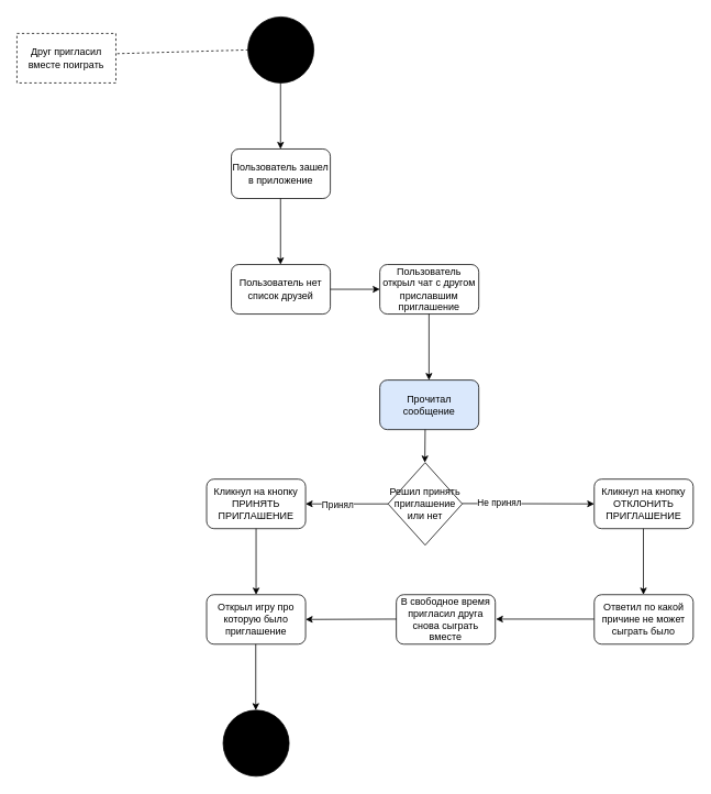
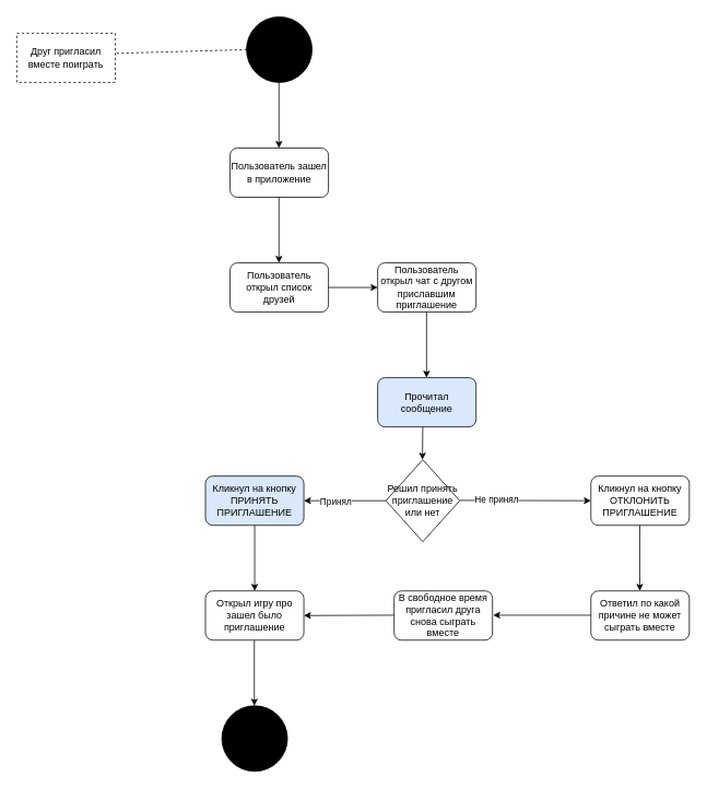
  <mxCell id="0" />
  <mxCell id="1" parent="0" />
  <mxCell id="2" value="" style="ellipse;whiteSpace=wrap;html=1;aspect=fixed;fillColor=#000000;fontColor=#000000;" vertex="1" parent="1"><mxGeometry x="300" y="20" width="80" height="80" as="geometry" /></mxCell>
  <mxCell id="3" value="Друг пригласил вместе поиграть" style="rounded=0;whiteSpace=wrap;html=1;fontColor=#000000;fillColor=#ffffff;dashed=1;" vertex="1" parent="1"><mxGeometry x="20" y="40" width="120" height="60" as="geometry" /></mxCell>
  <mxCell id="4" value="" style="endArrow=none;dashed=1;html=1;rounded=0;fontColor=#000000;entryX=0;entryY=0.5;entryDx=0;entryDy=0;exitX=1.013;exitY=0.409;exitDx=0;exitDy=0;exitPerimeter=0;" edge="1" parent="1" source="3" target="2"><mxGeometry width="50" height="50" relative="1" as="geometry"><mxPoint x="150" y="70" as="sourcePoint" /><mxPoint x="200" y="20" as="targetPoint" /></mxGeometry></mxCell>
  <mxCell id="5" value="" style="endArrow=classic;html=1;rounded=0;fontColor=#000000;" edge="1" parent="1"><mxGeometry width="50" height="50" relative="1" as="geometry"><mxPoint x="339.6" y="100" as="sourcePoint" /><mxPoint x="339.6" y="180" as="targetPoint" /></mxGeometry></mxCell>
  <mxCell id="6" value="Пользователь зашел в приложение" style="rounded=1;whiteSpace=wrap;html=1;fontColor=#000000;fillColor=#ffffff;" vertex="1" parent="1"><mxGeometry x="280" y="180" width="120" height="60" as="geometry" /></mxCell>
  <mxCell id="7" value="" style="endArrow=classic;html=1;rounded=0;fontColor=#000000;" edge="1" parent="1"><mxGeometry width="50" height="50" relative="1" as="geometry"><mxPoint x="339.6" y="240" as="sourcePoint" /><mxPoint x="339.6" y="320" as="targetPoint" /></mxGeometry></mxCell>
- <mxCell id="8" value="Пользователь нет список друзей" style="rounded=1;whiteSpace=wrap;html=1;fontColor=#000000;fillColor=#ffffff;" vertex="1" parent="1"><mxGeometry x="280" y="320" width="120" height="60" as="geometry" /></mxCell>
+ <mxCell id="8" value="Пользователь открыл список друзей" style="rounded=1;whiteSpace=wrap;html=1;fontColor=#000000;fillColor=#ffffff;" vertex="1" parent="1"><mxGeometry x="280" y="320" width="120" height="60" as="geometry" /></mxCell>
  <mxCell id="9" value="" style="endArrow=classic;html=1;rounded=0;fontColor=#000000;exitX=1;exitY=0.5;exitDx=0;exitDy=0;" edge="1" parent="1" source="8"><mxGeometry width="50" height="50" relative="1" as="geometry"><mxPoint x="460" y="270" as="sourcePoint" /><mxPoint x="460" y="350" as="targetPoint" /></mxGeometry></mxCell>
  <mxCell id="10" value="Пользователь открыл чат с другом приславшим приглашение" style="rounded=1;whiteSpace=wrap;html=1;fontColor=#000000;fillColor=#ffffff;" vertex="1" parent="1"><mxGeometry x="460" y="320" width="120" height="60" as="geometry" /></mxCell>
  <mxCell id="11" value="" style="endArrow=classic;html=1;rounded=0;fontColor=#000000;" edge="1" parent="1"><mxGeometry width="50" height="50" relative="1" as="geometry"><mxPoint x="519.6" y="380" as="sourcePoint" /><mxPoint x="519.6" y="460" as="targetPoint" /></mxGeometry></mxCell>
  <mxCell id="12" value="Прочитал сообщение" style="rounded=1;whiteSpace=wrap;html=1;fontColor=#000000;fillColor=#dae8fc;" vertex="1" parent="1"><mxGeometry x="460" y="460" width="120" height="60" as="geometry" /></mxCell>
  <mxCell id="13" value="Решил принять приглашение или нет" style="rhombus;whiteSpace=wrap;html=1;fontColor=#000000;fillColor=#ffffff;" vertex="1" parent="1"><mxGeometry x="470" y="560" width="90" height="100" as="geometry" /></mxCell>
  <mxCell id="14" value="" style="endArrow=classic;html=1;rounded=0;fontColor=#000000;" edge="1" parent="1"><mxGeometry width="50" height="50" relative="1" as="geometry"><mxPoint x="515" y="520" as="sourcePoint" /><mxPoint x="514.6" y="560" as="targetPoint" /></mxGeometry></mxCell>
  <mxCell id="15" value="" style="endArrow=classic;html=1;rounded=0;fontColor=#000000;" edge="1" parent="1"><mxGeometry width="50" height="50" relative="1" as="geometry"><mxPoint x="560" y="609.6" as="sourcePoint" /><mxPoint x="720" y="610" as="targetPoint" /></mxGeometry></mxCell>
  <mxCell id="16" value="Не принял&lt;br&gt;" style="edgeLabel;html=1;align=center;verticalAlign=middle;resizable=0;points=[];fontColor=#000000;" vertex="1" connectable="0" parent="15"><mxGeometry x="-0.451" y="1" relative="1" as="geometry"><mxPoint as="offset" /></mxGeometry></mxCell>
  <mxCell id="17" value="" style="endArrow=classic;html=1;rounded=0;fontColor=#000000;exitX=0;exitY=0.5;exitDx=0;exitDy=0;" edge="1" parent="1" source="13"><mxGeometry width="50" height="50" relative="1" as="geometry"><mxPoint x="420" y="560" as="sourcePoint" /><mxPoint x="370" y="610" as="targetPoint" /></mxGeometry></mxCell>
  <mxCell id="18" value="Принял&lt;br&gt;" style="edgeLabel;html=1;align=center;verticalAlign=middle;resizable=0;points=[];fontColor=#000000;" vertex="1" connectable="0" parent="17"><mxGeometry x="0.246" relative="1" as="geometry"><mxPoint as="offset" /></mxGeometry></mxCell>
- <mxCell id="19" value="Кликнул на кнопку ПРИНЯТЬ ПРИГЛАШЕНИЕ" style="rounded=1;whiteSpace=wrap;html=1;fontColor=#000000;fillColor=#ffffff;" vertex="1" parent="1"><mxGeometry x="250" y="580" width="120" height="60" as="geometry" /></mxCell>
+ <mxCell id="19" value="Кликнул на кнопку ПРИНЯТЬ ПРИГЛАШЕНИЕ" style="rounded=1;whiteSpace=wrap;html=1;fontColor=#000000;fillColor=#dae8fc;" vertex="1" parent="1"><mxGeometry x="250" y="580" width="120" height="60" as="geometry" /></mxCell>
  <mxCell id="20" value="" style="endArrow=classic;html=1;rounded=0;fontColor=#000000;entryX=0.5;entryY=0;entryDx=0;entryDy=0;" edge="1" parent="1" target="21"><mxGeometry width="50" height="50" relative="1" as="geometry"><mxPoint x="310" y="640" as="sourcePoint" /><mxPoint x="309.6" y="680" as="targetPoint" /></mxGeometry></mxCell>
- <mxCell id="21" value="Открыл игру про которую было приглашение" style="rounded=1;whiteSpace=wrap;html=1;fontColor=#000000;fillColor=#ffffff;" vertex="1" parent="1"><mxGeometry x="250" y="720" width="120" height="60" as="geometry" /></mxCell>
+ <mxCell id="21" value="Открыл игру про зашел было приглашение" style="rounded=1;whiteSpace=wrap;html=1;fontColor=#000000;fillColor=#ffffff;" vertex="1" parent="1"><mxGeometry x="250" y="720" width="120" height="60" as="geometry" /></mxCell>
  <mxCell id="22" value="Кликнул на кнопку ОТКЛОНИТЬ ПРИГЛАШЕНИЕ" style="rounded=1;whiteSpace=wrap;html=1;fontColor=#000000;fillColor=#ffffff;" vertex="1" parent="1"><mxGeometry x="720" y="580" width="120" height="60" as="geometry" /></mxCell>
  <mxCell id="23" value="" style="endArrow=classic;html=1;rounded=0;fontColor=#000000;" edge="1" parent="1"><mxGeometry width="50" height="50" relative="1" as="geometry"><mxPoint x="779.6" y="640" as="sourcePoint" /><mxPoint x="779.6" y="720" as="targetPoint" /></mxGeometry></mxCell>
- <mxCell id="24" value="Ответил по какой причине не может сыграть было" style="rounded=1;whiteSpace=wrap;html=1;fontColor=#000000;fillColor=#ffffff;" vertex="1" parent="1"><mxGeometry x="720" y="720" width="120" height="60" as="geometry" /></mxCell>
+ <mxCell id="24" value="Ответил по какой причине не может сыграть вместе" style="rounded=1;whiteSpace=wrap;html=1;fontColor=#000000;fillColor=#ffffff;" vertex="1" parent="1"><mxGeometry x="720" y="720" width="120" height="60" as="geometry" /></mxCell>
  <mxCell id="25" value="" style="endArrow=classic;html=1;rounded=0;fontColor=#000000;" edge="1" parent="1"><mxGeometry width="50" height="50" relative="1" as="geometry"><mxPoint x="720" y="749.6" as="sourcePoint" /><mxPoint x="600.8" y="749.6" as="targetPoint" /></mxGeometry></mxCell>
  <mxCell id="26" value="В свободное время пригласил друга снова сыграть вместе" style="rounded=1;whiteSpace=wrap;html=1;fontColor=#000000;fillColor=#ffffff;" vertex="1" parent="1"><mxGeometry x="480" y="720" width="120" height="60" as="geometry" /></mxCell>
  <mxCell id="27" value="" style="endArrow=classic;html=1;rounded=0;fontColor=#000000;" edge="1" parent="1"><mxGeometry width="50" height="50" relative="1" as="geometry"><mxPoint x="480" y="749.6" as="sourcePoint" /><mxPoint x="370" y="750" as="targetPoint" /></mxGeometry></mxCell>
  <mxCell id="28" value="" style="endArrow=classic;html=1;rounded=0;fontColor=#000000;entryX=0.5;entryY=0;entryDx=0;entryDy=0;" edge="1" parent="1"><mxGeometry width="50" height="50" relative="1" as="geometry"><mxPoint x="309.6" y="780" as="sourcePoint" /><mxPoint x="309.6" y="860" as="targetPoint" /></mxGeometry></mxCell>
  <mxCell id="29" value="" style="ellipse;whiteSpace=wrap;html=1;aspect=fixed;fontColor=#000000;fillColor=#000000;" vertex="1" parent="1"><mxGeometry x="270" y="860" width="80" height="80" as="geometry" /></mxCell>
